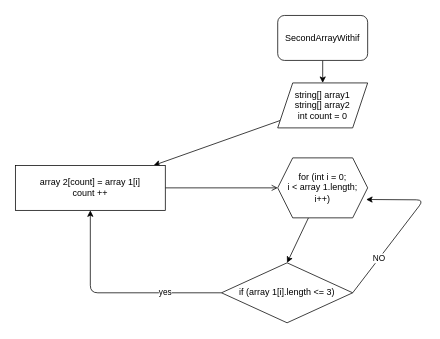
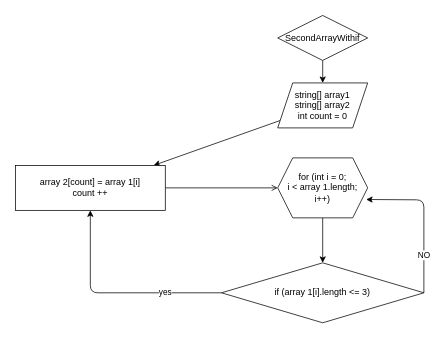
  <mxCell id="0" />
  <mxCell id="1" parent="0" />
  <mxCell id="2" value="" style="edgeStyle=none;html=1;" edge="1" parent="1" source="3" target="5"><mxGeometry relative="1" as="geometry" /></mxCell>
- <mxCell id="3" value="SecondArrayWithif" style="rounded=1;whiteSpace=wrap;html=1;" vertex="1" parent="1"><mxGeometry x="370" y="20" width="120" height="60" as="geometry" /></mxCell>
+ <mxCell id="3" value="SecondArrayWithif" style="rhombus;whiteSpace=wrap;html=1;" vertex="1" parent="1"><mxGeometry x="370" y="20" width="120" height="60" as="geometry" /></mxCell>
  <mxCell id="4" value="" style="edgeStyle=none;html=1;" edge="1" parent="1" source="5" target="12"><mxGeometry relative="1" as="geometry" /></mxCell>
  <mxCell id="5" value="string[] array1&lt;br&gt;string[] array2&lt;br&gt;int count = 0" style="shape=parallelogram;perimeter=parallelogramPerimeter;whiteSpace=wrap;html=1;fixedSize=1;" vertex="1" parent="1"><mxGeometry x="370" y="110" width="120" height="60" as="geometry" /></mxCell>
  <mxCell id="6" style="edgeStyle=none;html=1;entryX=0.5;entryY=0;entryDx=0;entryDy=0;" edge="1" parent="1" source="7" target="10"><mxGeometry relative="1" as="geometry" /></mxCell>
  <mxCell id="7" value="for (int i = 0;&lt;br&gt;i &amp;lt; array 1.length;&lt;br&gt;i++)" style="shape=hexagon;perimeter=hexagonPerimeter2;whiteSpace=wrap;html=1;fixedSize=1;" vertex="1" parent="1"><mxGeometry x="370" y="210" width="120" height="80" as="geometry" /></mxCell>
  <mxCell id="8" value="yes" style="edgeStyle=none;html=1;entryX=0.5;entryY=1;entryDx=0;entryDy=0;" edge="1" parent="1" source="10" target="12"><mxGeometry x="-0.474" relative="1" as="geometry"><Array as="points"><mxPoint x="120" y="390" /></Array><mxPoint as="offset" /></mxGeometry></mxCell>
  <mxCell id="9" value="NO" style="edgeStyle=none;html=1;entryX=0.983;entryY=0.694;entryDx=0;entryDy=0;entryPerimeter=0;exitX=1;exitY=0.5;exitDx=0;exitDy=0;" edge="1" parent="1" source="10" target="7"><mxGeometry x="-0.503" relative="1" as="geometry"><Array as="points"><mxPoint x="565" y="266" /></Array><mxPoint as="offset" /></mxGeometry></mxCell>
- <mxCell id="10" value="if (array 1[i].length &amp;lt;= 3)" style="rhombus;whiteSpace=wrap;html=1;" vertex="1" parent="1"><mxGeometry x="295" y="350" width="175" height="80" as="geometry" /></mxCell>
+ <mxCell id="10" value="if (array 1[i].length &amp;lt;= 3)" style="rhombus;whiteSpace=wrap;html=1;" vertex="1" parent="1"><mxGeometry x="295" y="350" width="270" height="80" as="geometry" /></mxCell>
  <mxCell id="11" style="edgeStyle=none;html=1;entryX=0;entryY=0.5;entryDx=0;entryDy=0;endArrow=open;" edge="1" parent="1" source="12" target="7"><mxGeometry relative="1" as="geometry" /></mxCell>
  <mxCell id="12" value="array 2[count] = array 1[i]&lt;br&gt;count ++" style="rounded=0;whiteSpace=wrap;html=1;" vertex="1" parent="1"><mxGeometry x="20" y="220" width="200" height="60" as="geometry" /></mxCell>
